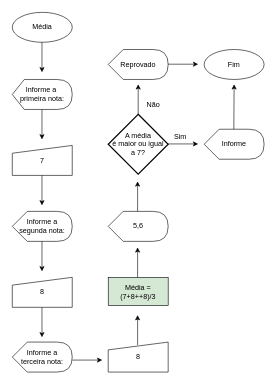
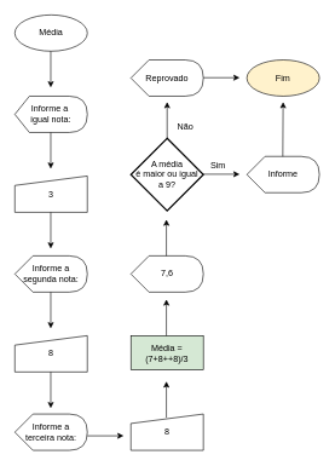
  <mxCell id="0" />
  <mxCell id="1" parent="0" />
  <mxCell id="2" value="Média" style="ellipse;whiteSpace=wrap;html=1;" parent="1" vertex="1"><mxGeometry x="20" y="20" width="100" height="50" as="geometry" /></mxCell>
- <mxCell id="3" value="Informe a&amp;nbsp;&lt;div&gt;primeira nota:&lt;/div&gt;" style="shape=display;whiteSpace=wrap;html=1;align=center;size=0.2;" parent="1" vertex="1"><mxGeometry x="20" y="132" width="100" height="50" as="geometry" /></mxCell>
- <mxCell id="4" value="7" style="shape=manualInput;whiteSpace=wrap;html=1;size=13;" parent="1" vertex="1"><mxGeometry x="20" y="242" width="100" height="50" as="geometry" /></mxCell>
+ <mxCell id="3" value="Informe a&amp;nbsp;&lt;div&gt;igual nota:&lt;/div&gt;" style="shape=display;whiteSpace=wrap;html=1;align=center;size=0.2;" parent="1" vertex="1"><mxGeometry x="20" y="132" width="100" height="50" as="geometry" /></mxCell>
+ <mxCell id="4" value="3" style="shape=manualInput;whiteSpace=wrap;html=1;size=13;" parent="1" vertex="1"><mxGeometry x="20" y="242" width="100" height="50" as="geometry" /></mxCell>
  <mxCell id="5" value="Informe a&lt;div&gt;segunda nota:&lt;/div&gt;" style="shape=display;whiteSpace=wrap;html=1;" parent="1" vertex="1"><mxGeometry x="20" y="352" width="100" height="50" as="geometry" /></mxCell>
- <mxCell id="6" value="A média&lt;div&gt;é maior ou igual&lt;/div&gt;&lt;div&gt;a 7?&lt;/div&gt;" style="strokeWidth=2;html=1;shape=mxgraph.flowchart.decision;whiteSpace=wrap;" parent="1" vertex="1"><mxGeometry x="180" y="190" width="100" height="100" as="geometry" /></mxCell>
+ <mxCell id="6" value="A média&lt;div&gt;é maior ou igual&lt;/div&gt;&lt;div&gt;a 9?&lt;/div&gt;" style="strokeWidth=2;html=1;shape=mxgraph.flowchart.decision;whiteSpace=wrap;" parent="1" vertex="1"><mxGeometry x="180" y="190" width="100" height="100" as="geometry" /></mxCell>
  <mxCell id="7" value="8" style="shape=manualInput;whiteSpace=wrap;html=1;size=13;" parent="1" vertex="1"><mxGeometry x="20" y="462" width="100" height="50" as="geometry" /></mxCell>
  <mxCell id="8" value="8" style="shape=manualInput;whiteSpace=wrap;html=1;size=13;" parent="1" vertex="1"><mxGeometry x="180" y="570" width="100" height="50" as="geometry" /></mxCell>
  <mxCell id="9" value="Informe a&lt;div&gt;terceira nota:&lt;/div&gt;" style="shape=display;whiteSpace=wrap;html=1;" parent="1" vertex="1"><mxGeometry x="20" y="570" width="100" height="50" as="geometry" /></mxCell>
  <mxCell id="10" value="Média = (7+8++8)/3" style="rounded=0;whiteSpace=wrap;html=1;fillColor=#d5e8d4;" parent="1" vertex="1"><mxGeometry x="180" y="462" width="100" height="47" as="geometry" /></mxCell>
- <mxCell id="11" value="5,6" style="shape=display;whiteSpace=wrap;html=1;" parent="1" vertex="1"><mxGeometry x="180" y="352" width="100" height="50" as="geometry" /></mxCell>
+ <mxCell id="11" value="7,6" style="shape=display;whiteSpace=wrap;html=1;" parent="1" vertex="1"><mxGeometry x="180" y="352" width="100" height="50" as="geometry" /></mxCell>
  <mxCell id="12" value="Sim" style="text;html=1;align=center;verticalAlign=middle;resizable=0;points=[];autosize=1;strokeColor=none;fillColor=none;" parent="1" vertex="1"><mxGeometry x="280" y="212" width="40" height="30" as="geometry" /></mxCell>
  <mxCell id="13" value="Informe" style="shape=display;whiteSpace=wrap;html=1;" parent="1" vertex="1"><mxGeometry x="340" y="215" width="100" height="50" as="geometry" /></mxCell>
  <mxCell id="14" value="Reprovado" style="shape=display;whiteSpace=wrap;html=1;" parent="1" vertex="1"><mxGeometry x="180" y="82" width="100" height="50" as="geometry" /></mxCell>
  <mxCell id="15" value="Não" style="text;html=1;align=center;verticalAlign=middle;resizable=0;points=[];autosize=1;strokeColor=none;fillColor=none;" parent="1" vertex="1"><mxGeometry x="230" y="160" width="50" height="30" as="geometry" /></mxCell>
- <mxCell id="16" value="Fim" style="ellipse;whiteSpace=wrap;html=1;" parent="1" vertex="1"><mxGeometry x="340" y="82" width="100" height="50" as="geometry" /></mxCell>
+ <mxCell id="16" value="Fim" style="ellipse;whiteSpace=wrap;html=1;fillColor=#fff2cc;" parent="1" vertex="1"><mxGeometry x="340" y="82" width="100" height="50" as="geometry" /></mxCell>
  <mxCell id="17" value="" style="endArrow=classic;html=1;rounded=0;" edge="1" parent="1"><mxGeometry width="50" height="50" relative="1" as="geometry"><mxPoint x="69.5" y="70" as="sourcePoint" /><mxPoint x="69.5" y="120" as="targetPoint" /></mxGeometry></mxCell>
  <mxCell id="18" value="" style="endArrow=classic;html=1;rounded=0;" edge="1" parent="1"><mxGeometry width="50" height="50" relative="1" as="geometry"><mxPoint x="69.5" y="182" as="sourcePoint" /><mxPoint x="69.5" y="232" as="targetPoint" /></mxGeometry></mxCell>
  <mxCell id="19" value="" style="endArrow=classic;html=1;rounded=0;" edge="1" parent="1"><mxGeometry width="50" height="50" relative="1" as="geometry"><mxPoint x="69.5" y="292" as="sourcePoint" /><mxPoint x="69.5" y="342" as="targetPoint" /><Array as="points"><mxPoint x="70" y="292" /></Array></mxGeometry></mxCell>
  <mxCell id="20" value="" style="endArrow=classic;html=1;rounded=0;" edge="1" parent="1"><mxGeometry width="50" height="50" relative="1" as="geometry"><mxPoint x="69.5" y="402" as="sourcePoint" /><mxPoint x="69.5" y="452" as="targetPoint" /></mxGeometry></mxCell>
  <mxCell id="21" value="" style="endArrow=classic;html=1;rounded=0;" edge="1" parent="1"><mxGeometry width="50" height="50" relative="1" as="geometry"><mxPoint x="69.5" y="512" as="sourcePoint" /><mxPoint x="69.5" y="562" as="targetPoint" /></mxGeometry></mxCell>
  <mxCell id="22" value="" style="endArrow=classic;html=1;rounded=0;" edge="1" parent="1"><mxGeometry width="50" height="50" relative="1" as="geometry"><mxPoint x="120" y="600" as="sourcePoint" /><mxPoint x="170" y="600" as="targetPoint" /></mxGeometry></mxCell>
  <mxCell id="23" value="" style="endArrow=classic;html=1;rounded=0;" edge="1" parent="1"><mxGeometry width="50" height="50" relative="1" as="geometry"><mxPoint x="229" y="575" as="sourcePoint" /><mxPoint x="229" y="525" as="targetPoint" /></mxGeometry></mxCell>
  <mxCell id="24" value="" style="endArrow=classic;html=1;rounded=0;" edge="1" parent="1"><mxGeometry width="50" height="50" relative="1" as="geometry"><mxPoint x="229" y="462" as="sourcePoint" /><mxPoint x="229" y="412" as="targetPoint" /></mxGeometry></mxCell>
  <mxCell id="25" value="" style="endArrow=classic;html=1;rounded=0;" edge="1" parent="1"><mxGeometry width="50" height="50" relative="1" as="geometry"><mxPoint x="229" y="352" as="sourcePoint" /><mxPoint x="229" y="302" as="targetPoint" /></mxGeometry></mxCell>
  <mxCell id="26" value="" style="endArrow=classic;html=1;rounded=0;" edge="1" parent="1"><mxGeometry width="50" height="50" relative="1" as="geometry"><mxPoint x="230" y="190" as="sourcePoint" /><mxPoint x="230" y="140" as="targetPoint" /></mxGeometry></mxCell>
  <mxCell id="27" value="" style="endArrow=classic;html=1;rounded=0;" edge="1" parent="1"><mxGeometry width="50" height="50" relative="1" as="geometry"><mxPoint x="280" y="239.5" as="sourcePoint" /><mxPoint x="330" y="239.5" as="targetPoint" /></mxGeometry></mxCell>
  <mxCell id="28" value="" style="endArrow=classic;html=1;rounded=0;" edge="1" parent="1"><mxGeometry width="50" height="50" relative="1" as="geometry"><mxPoint x="389.5" y="215" as="sourcePoint" /><mxPoint x="390" y="140" as="targetPoint" /></mxGeometry></mxCell>
  <mxCell id="29" value="" style="endArrow=classic;html=1;rounded=0;" edge="1" parent="1"><mxGeometry width="50" height="50" relative="1" as="geometry"><mxPoint x="280" y="106.5" as="sourcePoint" /><mxPoint x="330" y="106.5" as="targetPoint" /></mxGeometry></mxCell>
